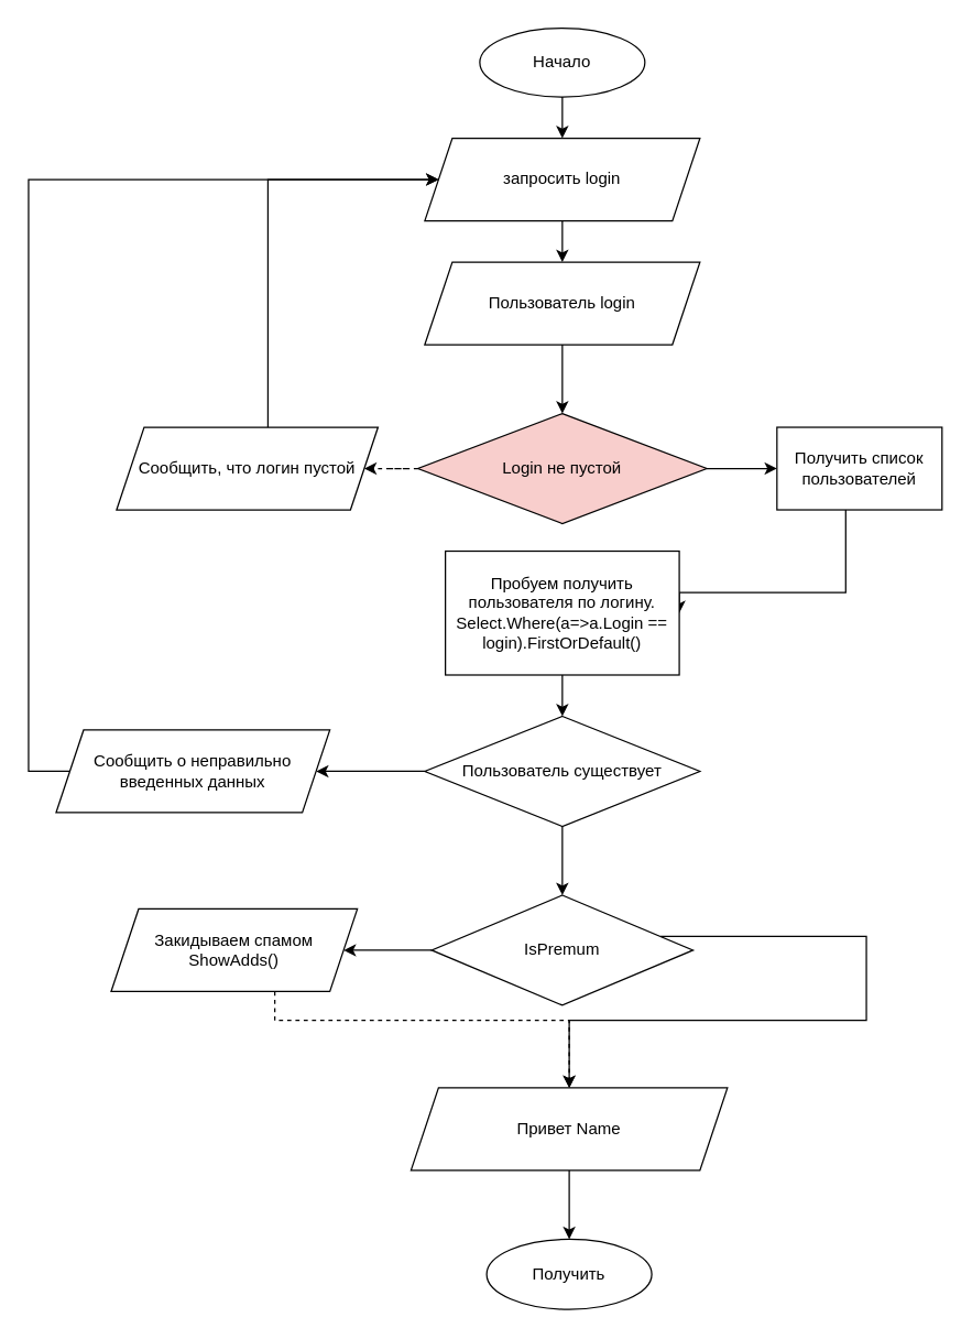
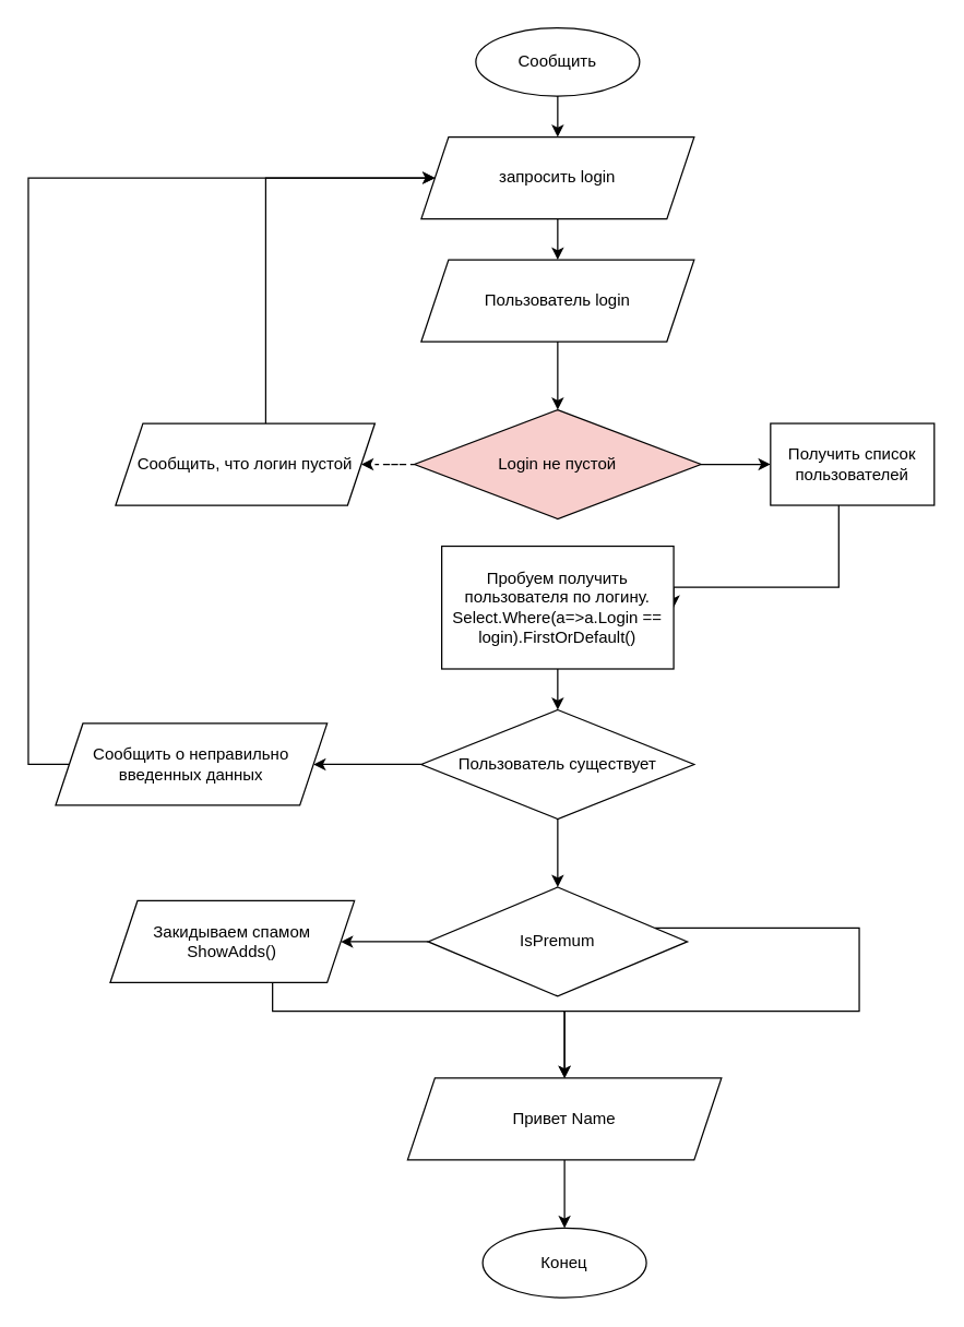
  <mxCell id="0" />
  <mxCell id="1" parent="0" />
  <mxCell id="2" value="" style="edgeStyle=orthogonalEdgeStyle;rounded=0;orthogonalLoop=1;jettySize=auto;html=1;" edge="1" parent="1" source="3" target="7"><mxGeometry relative="1" as="geometry" /></mxCell>
  <mxCell id="3" value="запросить login" style="shape=parallelogram;perimeter=parallelogramPerimeter;whiteSpace=wrap;html=1;fixedSize=1;" vertex="1" parent="1"><mxGeometry x="308" y="100" width="200" height="60" as="geometry" /></mxCell>
  <mxCell id="4" value="" style="edgeStyle=orthogonalEdgeStyle;rounded=0;orthogonalLoop=1;jettySize=auto;html=1;" edge="1" parent="1" source="5" target="3"><mxGeometry relative="1" as="geometry" /></mxCell>
- <mxCell id="5" value="Начало" style="ellipse;whiteSpace=wrap;html=1;" vertex="1" parent="1"><mxGeometry x="348" y="20" width="120" height="50" as="geometry" /></mxCell>
+ <mxCell id="5" value="Сообщить" style="ellipse;whiteSpace=wrap;html=1;" vertex="1" parent="1"><mxGeometry x="348" y="20" width="120" height="50" as="geometry" /></mxCell>
  <mxCell id="6" value="" style="edgeStyle=orthogonalEdgeStyle;rounded=0;orthogonalLoop=1;jettySize=auto;html=1;" edge="1" parent="1" source="7" target="10"><mxGeometry relative="1" as="geometry" /></mxCell>
  <mxCell id="7" value="Пользователь login" style="shape=parallelogram;perimeter=parallelogramPerimeter;whiteSpace=wrap;html=1;fixedSize=1;" vertex="1" parent="1"><mxGeometry x="308" y="190" width="200" height="60" as="geometry" /></mxCell>
  <mxCell id="8" value="" style="edgeStyle=orthogonalEdgeStyle;rounded=0;orthogonalLoop=1;jettySize=auto;html=1;" edge="1" parent="1" source="10" target="12"><mxGeometry relative="1" as="geometry" /></mxCell>
  <mxCell id="9" style="edgeStyle=orthogonalEdgeStyle;rounded=0;orthogonalLoop=1;jettySize=auto;html=1;dashed=1;" edge="1" parent="1" source="10" target="21"><mxGeometry relative="1" as="geometry" /></mxCell>
  <mxCell id="10" value="Login не пустой" style="rhombus;whiteSpace=wrap;html=1;fillColor=#f8cecc;" vertex="1" parent="1"><mxGeometry x="303" y="300" width="210" height="80" as="geometry" /></mxCell>
  <mxCell id="11" style="edgeStyle=orthogonalEdgeStyle;rounded=0;orthogonalLoop=1;jettySize=auto;html=1;entryX=1;entryY=0.5;entryDx=0;entryDy=0;" edge="1" parent="1" source="12" target="24"><mxGeometry relative="1" as="geometry"><Array as="points"><mxPoint x="614" y="430" /></Array></mxGeometry></mxCell>
  <mxCell id="12" value="Получить список пользователей" style="whiteSpace=wrap;html=1;" vertex="1" parent="1"><mxGeometry x="564" y="310" width="120" height="60" as="geometry" /></mxCell>
  <mxCell id="13" style="edgeStyle=orthogonalEdgeStyle;rounded=0;orthogonalLoop=1;jettySize=auto;html=1;" edge="1" parent="1" source="15" target="19"><mxGeometry relative="1" as="geometry"><Array as="points"><mxPoint x="629" y="680" /><mxPoint x="629" y="741" /><mxPoint x="413" y="741" /></Array></mxGeometry></mxCell>
  <mxCell id="14" style="edgeStyle=orthogonalEdgeStyle;rounded=0;orthogonalLoop=1;jettySize=auto;html=1;" edge="1" parent="1" source="15" target="17"><mxGeometry relative="1" as="geometry" /></mxCell>
  <mxCell id="15" value="IsPremum" style="rhombus;whiteSpace=wrap;html=1;" vertex="1" parent="1"><mxGeometry x="313" y="650" width="190" height="80" as="geometry" /></mxCell>
- <mxCell id="16" style="edgeStyle=orthogonalEdgeStyle;rounded=0;orthogonalLoop=1;jettySize=auto;html=1;dashed=1;" edge="1" parent="1" source="17" target="19"><mxGeometry relative="1" as="geometry"><Array as="points"><mxPoint x="199" y="741" /><mxPoint x="413" y="741" /></Array></mxGeometry></mxCell>
+ <mxCell id="16" style="edgeStyle=orthogonalEdgeStyle;rounded=0;orthogonalLoop=1;jettySize=auto;html=1;" edge="1" parent="1" source="17" target="19"><mxGeometry relative="1" as="geometry"><Array as="points"><mxPoint x="199" y="741" /><mxPoint x="413" y="741" /></Array></mxGeometry></mxCell>
  <mxCell id="17" value="Закидываем спамом&lt;br&gt;ShowAdds()" style="shape=parallelogram;perimeter=parallelogramPerimeter;whiteSpace=wrap;html=1;fixedSize=1;" vertex="1" parent="1"><mxGeometry x="80" y="660" width="179" height="60" as="geometry" /></mxCell>
  <mxCell id="18" style="edgeStyle=orthogonalEdgeStyle;rounded=0;orthogonalLoop=1;jettySize=auto;html=1;" edge="1" parent="1" source="19" target="22"><mxGeometry relative="1" as="geometry" /></mxCell>
  <mxCell id="19" value="Привет Name" style="shape=parallelogram;perimeter=parallelogramPerimeter;whiteSpace=wrap;html=1;fixedSize=1;" vertex="1" parent="1"><mxGeometry x="298" y="790" width="230" height="60" as="geometry" /></mxCell>
  <mxCell id="20" style="edgeStyle=orthogonalEdgeStyle;rounded=0;orthogonalLoop=1;jettySize=auto;html=1;entryX=0;entryY=0.5;entryDx=0;entryDy=0;" edge="1" parent="1" source="21" target="3"><mxGeometry relative="1" as="geometry"><Array as="points"><mxPoint x="194" y="130" /></Array></mxGeometry></mxCell>
  <mxCell id="21" value="Сообщить, что логин пустой" style="shape=parallelogram;perimeter=parallelogramPerimeter;whiteSpace=wrap;html=1;fixedSize=1;" vertex="1" parent="1"><mxGeometry x="84" y="310" width="190" height="60" as="geometry" /></mxCell>
- <mxCell id="22" value="Получить" style="ellipse;whiteSpace=wrap;html=1;" vertex="1" parent="1"><mxGeometry x="353" y="900" width="120" height="51" as="geometry" /></mxCell>
+ <mxCell id="22" value="Конец" style="ellipse;whiteSpace=wrap;html=1;" vertex="1" parent="1"><mxGeometry x="353" y="900" width="120" height="51" as="geometry" /></mxCell>
  <mxCell id="23" style="edgeStyle=orthogonalEdgeStyle;rounded=0;orthogonalLoop=1;jettySize=auto;html=1;" edge="1" parent="1" source="24" target="27"><mxGeometry relative="1" as="geometry" /></mxCell>
  <mxCell id="24" value="Пробуем получить пользователя по логину.&lt;br&gt;Select.Where(a=&amp;gt;a.Login == login).FirstOrDefault()" style="rounded=0;whiteSpace=wrap;html=1;" vertex="1" parent="1"><mxGeometry x="323" y="400" width="170" height="90" as="geometry" /></mxCell>
  <mxCell id="25" style="edgeStyle=orthogonalEdgeStyle;rounded=0;orthogonalLoop=1;jettySize=auto;html=1;" edge="1" parent="1" source="27" target="28"><mxGeometry relative="1" as="geometry" /></mxCell>
  <mxCell id="26" style="edgeStyle=orthogonalEdgeStyle;rounded=0;orthogonalLoop=1;jettySize=auto;html=1;" edge="1" parent="1" source="27" target="15"><mxGeometry relative="1" as="geometry" /></mxCell>
  <mxCell id="27" value="Пользователь существует" style="rhombus;whiteSpace=wrap;html=1;rounded=0;" vertex="1" parent="1"><mxGeometry x="308" y="520" width="200" height="80" as="geometry" /></mxCell>
  <mxCell id="28" value="Сообщить о неправильно введенных данных" style="shape=parallelogram;perimeter=parallelogramPerimeter;whiteSpace=wrap;html=1;fixedSize=1;" vertex="1" parent="1"><mxGeometry x="40" y="530" width="199" height="60" as="geometry" /></mxCell>
  <mxCell id="29" style="edgeStyle=orthogonalEdgeStyle;rounded=0;orthogonalLoop=1;jettySize=auto;html=1;entryX=0;entryY=0.5;entryDx=0;entryDy=0;exitX=0;exitY=0.5;exitDx=0;exitDy=0;" edge="1" parent="1" source="28" target="3"><mxGeometry relative="1" as="geometry"><Array as="points"><mxPoint x="20" y="560" /><mxPoint x="20" y="130" /></Array></mxGeometry></mxCell>
